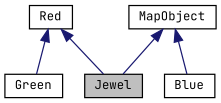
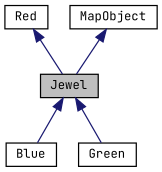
  digraph {
    fontname="JetBrains Mono"
    node [color=black fillcolor=white fontname="JetBrains Mono" fontsize=10 shape=record style=filled]
    edge [color=midnightblue dir=back fontname="JetBrains Mono" fontsize=10 labelfontname=Helvetica labelfontsize=10 style=solid]
    n1 [fillcolor=grey75 fontcolor=black height=0.2 label=Jewel width=0.4]
    n2 [height=0.2 label=Blue width=0.4]
    n3 [height=0.2 label=Green width=0.4]
    n4 [height=0.2 label=Red width=0.4]
    n5 [height=0.2 label=MapObject width=0.4]
-   n5 -> n2
-   n4 -> n3
+   n1 -> n2
+   n1 -> n3
    n4 -> n1
    n5 -> n1
  }
